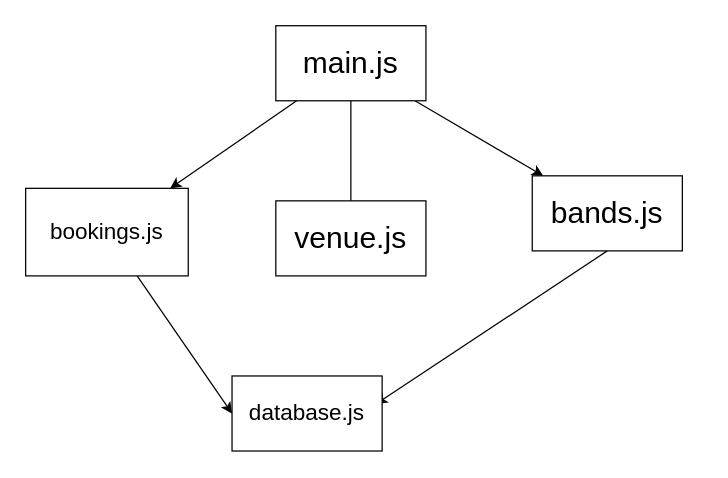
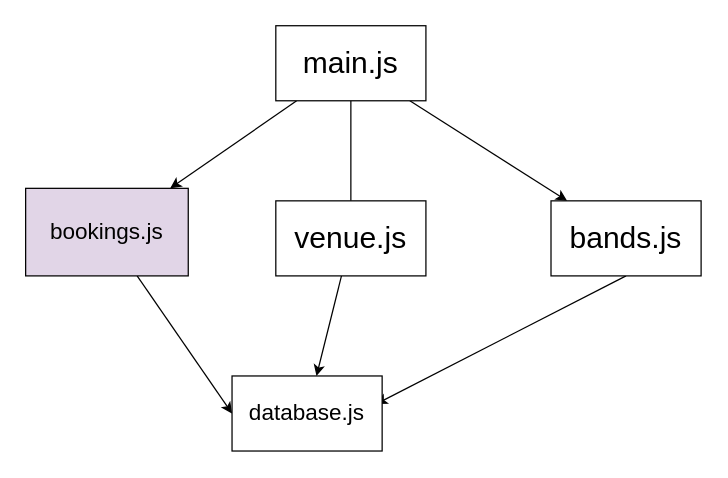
  <mxCell id="0" />
  <mxCell id="1" parent="0" />
  <mxCell id="2" value="" style="edgeStyle=none;html=1;fontSize=24;" edge="1" parent="1" source="5" target="7"><mxGeometry relative="1" as="geometry" /></mxCell>
  <mxCell id="3" value="" style="edgeStyle=none;html=1;fontSize=18;endArrow=none;" edge="1" parent="1" source="5" target="9"><mxGeometry relative="1" as="geometry" /></mxCell>
  <mxCell id="4" value="" style="edgeStyle=none;html=1;fontSize=18;" edge="1" parent="1" source="5" target="11"><mxGeometry relative="1" as="geometry" /></mxCell>
  <mxCell id="5" value="&lt;font style=&quot;font-size: 24px;&quot;&gt;main.js&lt;/font&gt;" style="whiteSpace=wrap;html=1;" vertex="1" parent="1"><mxGeometry x="220" y="20" width="120" height="60" as="geometry" /></mxCell>
  <mxCell id="6" style="edgeStyle=none;html=1;entryX=0;entryY=0.5;entryDx=0;entryDy=0;fontSize=18;" edge="1" parent="1" source="7" target="12"><mxGeometry relative="1" as="geometry" /></mxCell>
- <mxCell id="7" value="&lt;font style=&quot;font-size: 18px;&quot;&gt;bookings.js&lt;/font&gt;" style="whiteSpace=wrap;html=1;" vertex="1" parent="1"><mxGeometry x="20" y="150" width="130" height="70" as="geometry" /></mxCell>
+ <mxCell id="7" value="&lt;font style=&quot;font-size: 18px;&quot;&gt;bookings.js&lt;/font&gt;" style="whiteSpace=wrap;html=1;fillColor=#e1d5e7;" vertex="1" parent="1"><mxGeometry x="20" y="150" width="130" height="70" as="geometry" /></mxCell>
+ <mxCell id="8" value="" style="edgeStyle=none;html=1;fontSize=18;" edge="1" parent="1" source="9" target="12"><mxGeometry relative="1" as="geometry" /></mxCell>
  <mxCell id="9" value="&lt;font style=&quot;font-size: 24px;&quot;&gt;venue.js&lt;/font&gt;" style="whiteSpace=wrap;html=1;" vertex="1" parent="1"><mxGeometry x="220" y="160" width="120" height="60" as="geometry" /></mxCell>
  <mxCell id="10" style="edgeStyle=none;html=1;exitX=0.5;exitY=1;exitDx=0;exitDy=0;entryX=0.96;entryY=0.373;entryDx=0;entryDy=0;entryPerimeter=0;fontSize=18;" edge="1" parent="1" source="11" target="12"><mxGeometry relative="1" as="geometry" /></mxCell>
- <mxCell id="11" value="&lt;font style=&quot;font-size: 24px;&quot;&gt;bands.js&lt;/font&gt;" style="whiteSpace=wrap;html=1;" vertex="1" parent="1"><mxGeometry x="425" y="140" width="120" height="60" as="geometry" /></mxCell>
+ <mxCell id="11" value="&lt;font style=&quot;font-size: 24px;&quot;&gt;bands.js&lt;/font&gt;" style="whiteSpace=wrap;html=1;" vertex="1" parent="1"><mxGeometry x="440" y="160" width="120" height="60" as="geometry" /></mxCell>
  <mxCell id="12" value="&lt;font style=&quot;font-size: 18px;&quot;&gt;database.js&lt;/font&gt;" style="whiteSpace=wrap;html=1;" vertex="1" parent="1"><mxGeometry x="185" y="300" width="120" height="60" as="geometry" /></mxCell>
